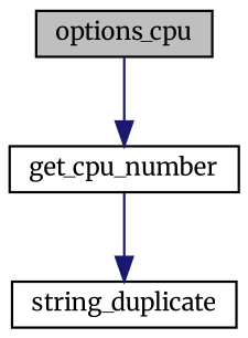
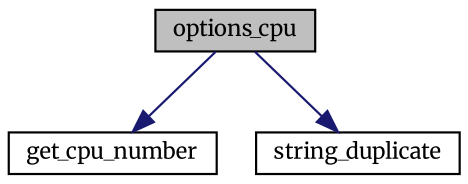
  digraph {
    fontname=Merriweather
    rankdir=TB
    node [color=black fontname=Merriweather fontsize=10 shape=record]
    edge [color=midnightblue fontname=Merriweather fontsize=10 labelfontname=FreeSans labelfontsize=10 style=solid]
    n1 [fillcolor=grey75 fontcolor=black height=0.2 label=options_cpu style=filled width=0.4]
    n2 [height=0.2 label=get_cpu_number width=0.4]
    n3 [height=0.2 label=string_duplicate width=0.4]
    n1 -> n2
-   n2 -> n3
+   n1 -> n3
  }
